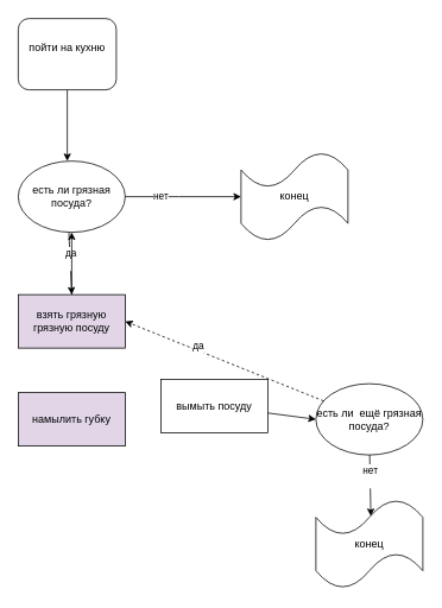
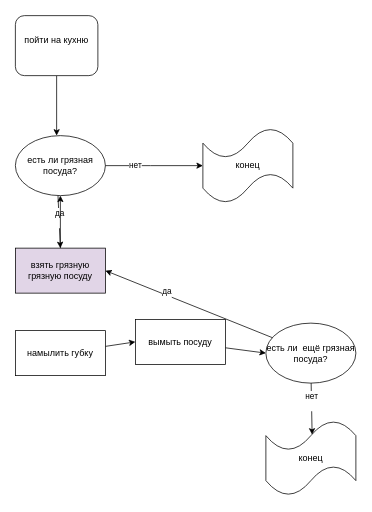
  <mxCell id="0" />
  <mxCell id="1" parent="0" />
  <mxCell id="2" style="edgeStyle=none;html=1;entryX=0.5;entryY=0;entryDx=0;entryDy=0;" edge="1" parent="1" source="3"><mxGeometry relative="1" as="geometry"><mxPoint x="75" y="180" as="targetPoint" /></mxGeometry></mxCell>
  <mxCell id="3" value="пойти на кухню&lt;div&gt;&lt;br&gt;&lt;/div&gt;" style="whiteSpace=wrap;html=1;rounded=1;" vertex="1" parent="1"><mxGeometry x="20" y="20" width="110" height="80" as="geometry" /></mxCell>
  <mxCell id="4" style="edgeStyle=none;html=1;entryX=0.5;entryY=0;entryDx=0;entryDy=0;" edge="1" parent="1" target="10"><mxGeometry relative="1" as="geometry"><mxPoint x="76.818" y="260" as="sourcePoint" /></mxGeometry></mxCell>
  <mxCell id="5" value="да&lt;div&gt;&lt;br&gt;&lt;/div&gt;" style="edgeLabel;html=1;align=center;verticalAlign=middle;resizable=0;points=[];" vertex="1" connectable="0" parent="4"><mxGeometry x="-0.139" relative="1" as="geometry"><mxPoint as="offset" /></mxGeometry></mxCell>
  <mxCell id="6" style="edgeStyle=none;html=1;" edge="1" parent="1"><mxGeometry relative="1" as="geometry"><mxPoint x="130" y="220" as="sourcePoint" /><mxPoint x="270" y="220" as="targetPoint" /><Array as="points"><mxPoint x="190" y="220" /></Array></mxGeometry></mxCell>
  <mxCell id="7" value="нет" style="edgeLabel;html=1;align=center;verticalAlign=middle;resizable=0;points=[];" vertex="1" connectable="0" parent="6"><mxGeometry x="-0.298" y="2" relative="1" as="geometry"><mxPoint as="offset" /></mxGeometry></mxCell>
  <mxCell id="8" value="конец" style="shape=tape;whiteSpace=wrap;html=1;" vertex="1" parent="1"><mxGeometry x="270" y="170" width="120" height="100" as="geometry" /></mxCell>
  <mxCell id="9" style="edgeStyle=none;html=1;" edge="1" parent="1" source="10" target="16"><mxGeometry relative="1" as="geometry" /></mxCell>
  <mxCell id="10" value="взять грязную грязную посуду" style="rounded=0;whiteSpace=wrap;html=1;fillColor=#e1d5e7;" vertex="1" parent="1"><mxGeometry x="20" y="330" width="120" height="60" as="geometry" /></mxCell>
- <mxCell id="12" value="намылить губку" style="rounded=0;whiteSpace=wrap;html=1;fillColor=#e1d5e7;" vertex="1" parent="1"><mxGeometry x="20" y="440" width="120" height="60" as="geometry" /></mxCell>
+ <mxCell id="11" style="edgeStyle=none;html=1;entryX=0;entryY=0.5;entryDx=0;entryDy=0;" edge="1" parent="1" source="12" target="14"><mxGeometry relative="1" as="geometry" /></mxCell>
+ <mxCell id="12" value="намылить губку" style="rounded=0;whiteSpace=wrap;html=1;" vertex="1" parent="1"><mxGeometry x="20" y="440" width="120" height="60" as="geometry" /></mxCell>
  <mxCell id="13" style="edgeStyle=none;html=1;" edge="1" parent="1" source="14"><mxGeometry relative="1" as="geometry"><mxPoint x="354" y="470" as="targetPoint" /></mxGeometry></mxCell>
  <mxCell id="14" value="вымыть посуду" style="rounded=0;whiteSpace=wrap;html=1;" vertex="1" parent="1"><mxGeometry x="180" y="425" width="120" height="60" as="geometry" /></mxCell>
  <mxCell id="15" value="&lt;span style=&quot;color: rgb(0, 0, 0);&quot;&gt;есть ли&amp;nbsp; ещё грязная посуда?&lt;/span&gt;" style="ellipse;whiteSpace=wrap;html=1;" vertex="1" parent="1"><mxGeometry x="354" y="430" width="120" height="80" as="geometry" /></mxCell>
  <mxCell id="16" value="&lt;span style=&quot;color: rgb(0, 0, 0);&quot;&gt;есть ли грязная посуда?&lt;/span&gt;" style="ellipse;whiteSpace=wrap;html=1;" vertex="1" parent="1"><mxGeometry x="20" y="180" width="120" height="80" as="geometry" /></mxCell>
  <mxCell id="17" value="конец" style="shape=tape;whiteSpace=wrap;html=1;" vertex="1" parent="1"><mxGeometry x="354" y="560" width="120" height="100" as="geometry" /></mxCell>
  <mxCell id="18" style="edgeStyle=none;html=1;entryX=0.514;entryY=0.187;entryDx=0;entryDy=0;entryPerimeter=0;" edge="1" parent="1" source="15" target="17"><mxGeometry relative="1" as="geometry" /></mxCell>
  <mxCell id="19" value="нет&lt;div&gt;&lt;br&gt;&lt;/div&gt;" style="edgeLabel;html=1;align=center;verticalAlign=middle;resizable=0;points=[];" vertex="1" connectable="0" parent="18"><mxGeometry x="-0.297" relative="1" as="geometry"><mxPoint as="offset" /></mxGeometry></mxCell>
- <mxCell id="20" style="edgeStyle=none;html=1;entryX=1;entryY=0.5;entryDx=0;entryDy=0;dashed=1;" edge="1" parent="1" source="15" target="10"><mxGeometry relative="1" as="geometry"><mxPoint x="520" y="470" as="targetPoint" /></mxGeometry></mxCell>
+ <mxCell id="20" style="edgeStyle=none;html=1;entryX=1;entryY=0.5;entryDx=0;entryDy=0;" edge="1" parent="1" source="15" target="10"><mxGeometry relative="1" as="geometry"><mxPoint x="520" y="470" as="targetPoint" /></mxGeometry></mxCell>
  <mxCell id="21" value="да&lt;div&gt;&lt;br&gt;&lt;/div&gt;" style="edgeLabel;html=1;align=center;verticalAlign=middle;resizable=0;points=[];" vertex="1" connectable="0" parent="20"><mxGeometry x="0.257" y="2" relative="1" as="geometry"><mxPoint as="offset" /></mxGeometry></mxCell>
